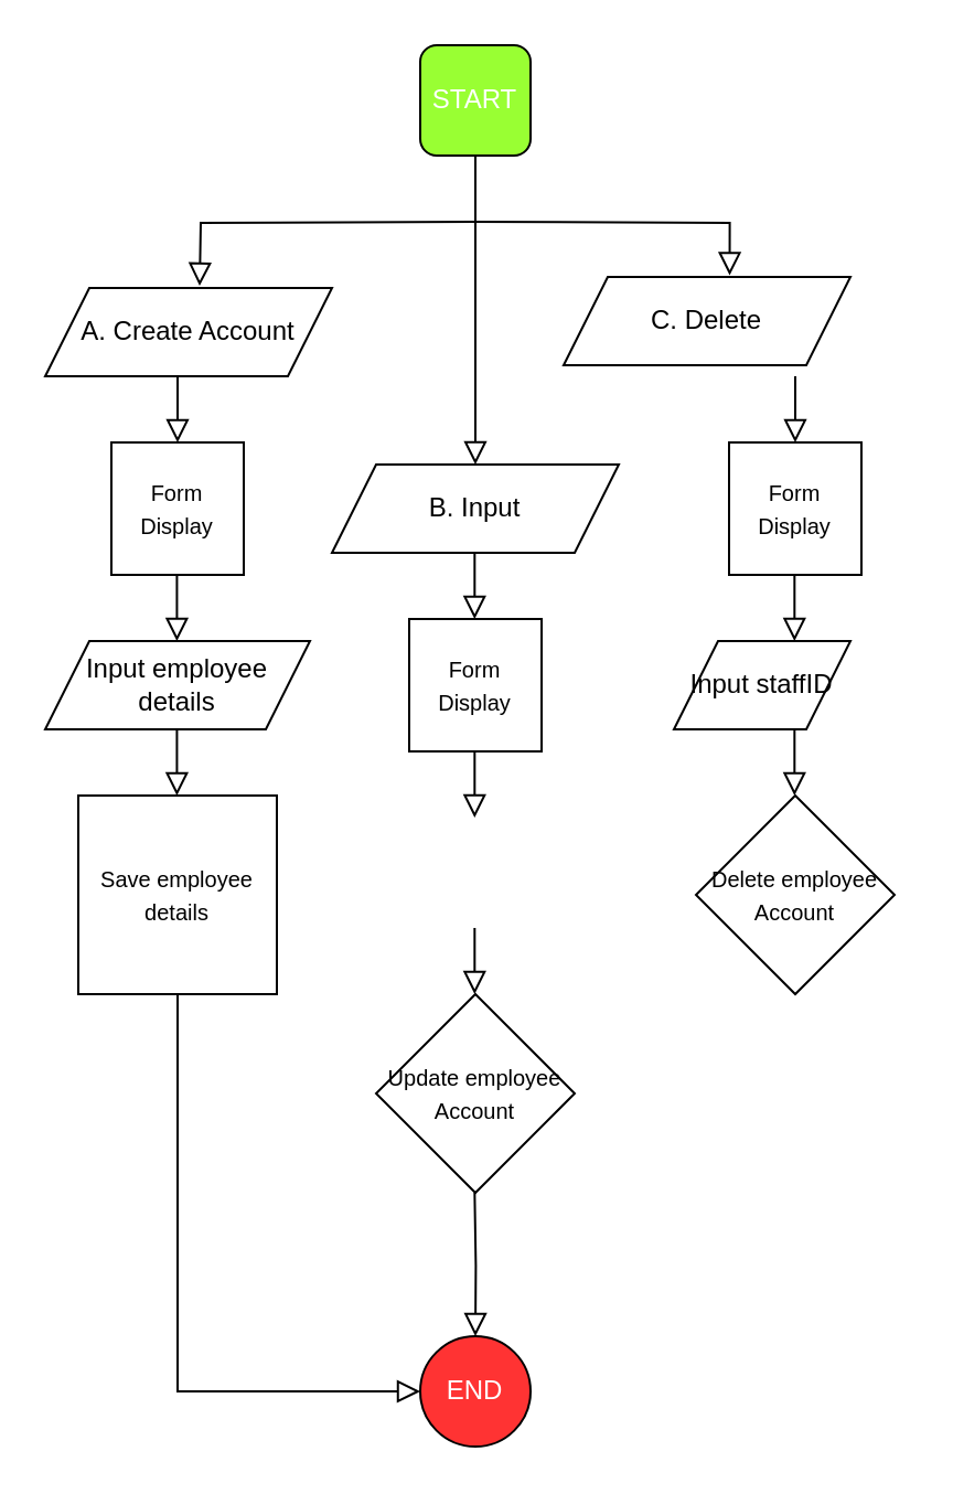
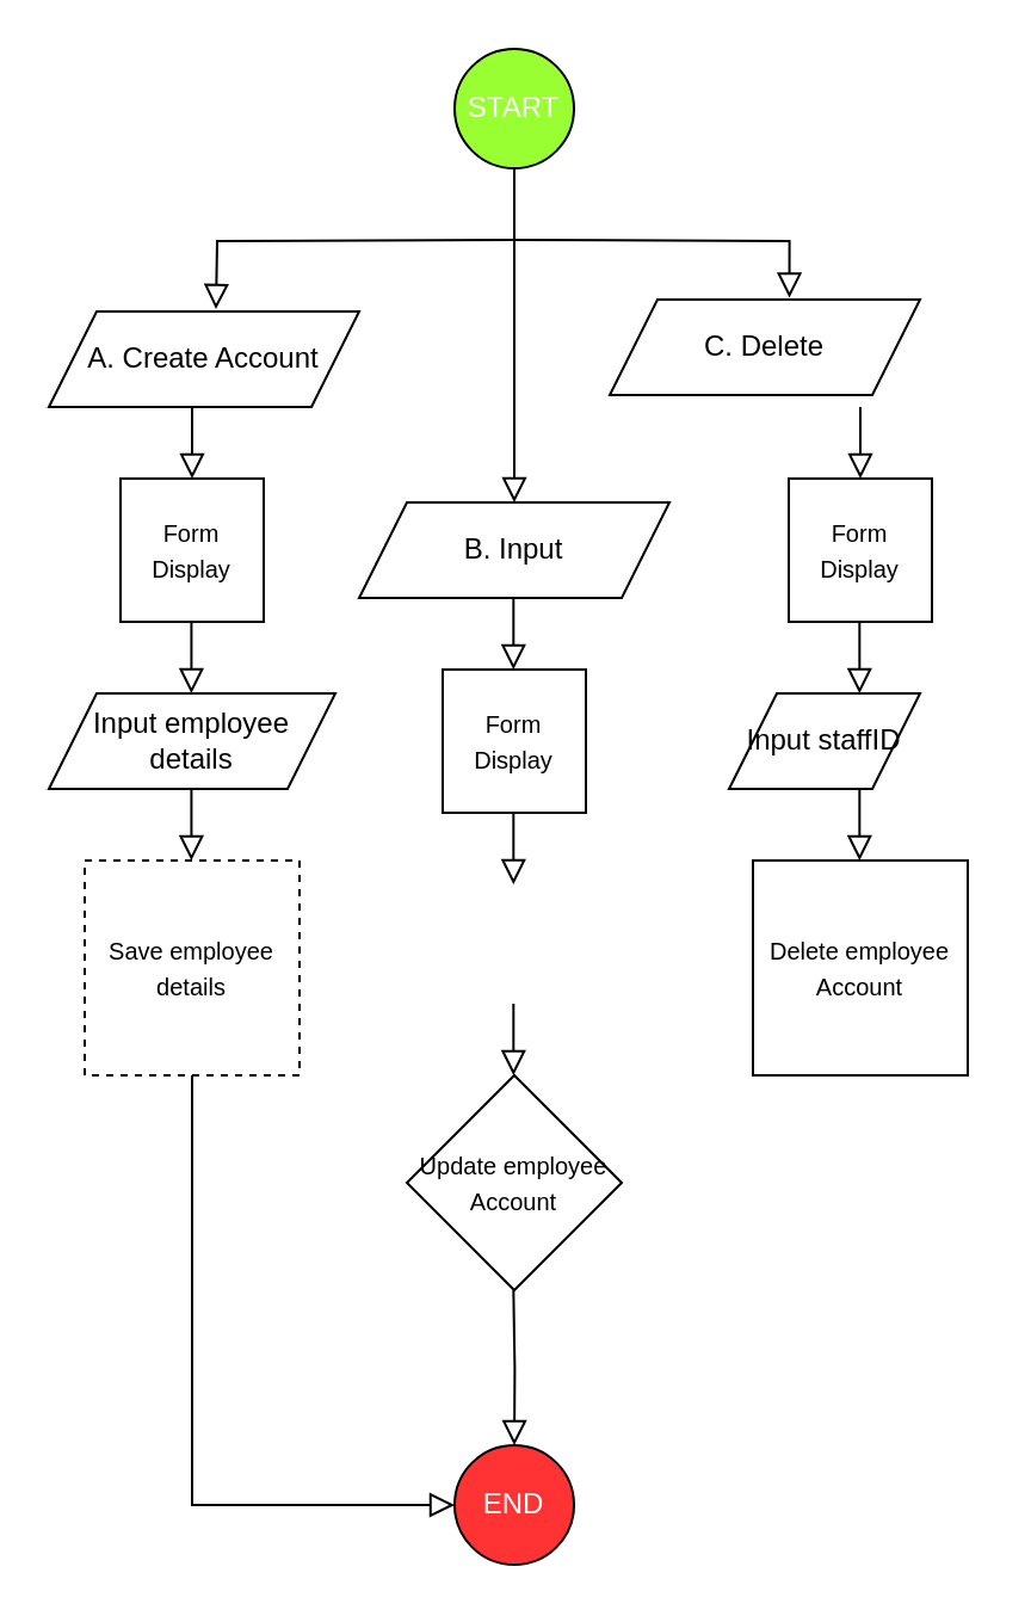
  <mxCell id="0" />
  <mxCell id="1" parent="0" />
  <mxCell id="2" value="" style="group" vertex="1" connectable="0" parent="1"><mxGeometry x="20" y="20" width="390" height="635" as="geometry" /></mxCell>
  <mxCell id="3" value="&lt;font style=&quot;color: rgb(255, 255, 255);&quot;&gt;END&lt;/font&gt;" style="ellipse;whiteSpace=wrap;html=1;aspect=fixed;fillColor=#FF3333;strokeColor=#000000;" vertex="1" parent="2"><mxGeometry x="170" y="585" width="50" height="50" as="geometry" /></mxCell>
  <mxCell id="4" value="" style="group" vertex="1" connectable="0" parent="2"><mxGeometry y="110" width="130" height="320" as="geometry" /></mxCell>
  <mxCell id="5" value="" style="rounded=0;html=1;jettySize=auto;orthogonalLoop=1;fontSize=11;endArrow=block;endFill=0;endSize=8;strokeWidth=1;shadow=0;labelBackgroundColor=none;edgeStyle=orthogonalEdgeStyle;" parent="4" edge="1"><mxGeometry relative="1" as="geometry"><mxPoint x="60" y="40" as="sourcePoint" /><mxPoint x="60" y="70" as="targetPoint" /></mxGeometry></mxCell>
  <mxCell id="6" value="&lt;font style=&quot;font-size: 10px;&quot;&gt;Form Display&lt;/font&gt;&lt;span style=&quot;color: rgba(0, 0, 0, 0); font-family: monospace; font-size: 0px; text-align: start; text-wrap-mode: nowrap;&quot;&gt;%3CmxGraphModel%3E%3Croot%3E%3CmxCell%20id%3D%220%22%2F%3E%3CmxCell%20id%3D%221%22%20parent%3D%220%22%2F%3E%3CmxCell%20id%3D%222%22%20value%3D%22B.%20Update%22%20style%3D%22shape%3Dparallelogram%3Bperimeter%3DparallelogramPerimeter%3BwhiteSpace%3Dwrap%3Bhtml%3D1%3BfixedSize%3D1%3B%22%20vertex%3D%221%22%20parent%3D%221%22%3E%3CmxGeometry%20x%3D%22140%22%20y%3D%22140%22%20width%3D%22130%22%20height%3D%2240%22%20as%3D%22geometry%22%2F%3E%3C%2FmxCell%3E%3C%2Froot%3E%3C%2FmxGraphModel%3E&lt;/span&gt;" style="whiteSpace=wrap;html=1;aspect=fixed;" vertex="1" parent="4"><mxGeometry x="30" y="70" width="60" height="60" as="geometry" /></mxCell>
  <mxCell id="7" value="" style="rounded=0;html=1;jettySize=auto;orthogonalLoop=1;fontSize=11;endArrow=block;endFill=0;endSize=8;strokeWidth=1;shadow=0;labelBackgroundColor=none;edgeStyle=orthogonalEdgeStyle;" edge="1" parent="4"><mxGeometry relative="1" as="geometry"><mxPoint x="59.71" y="130" as="sourcePoint" /><mxPoint x="59.71" y="160" as="targetPoint" /></mxGeometry></mxCell>
  <mxCell id="8" value="" style="rounded=0;html=1;jettySize=auto;orthogonalLoop=1;fontSize=11;endArrow=block;endFill=0;endSize=8;strokeWidth=1;shadow=0;labelBackgroundColor=none;edgeStyle=orthogonalEdgeStyle;" edge="1" parent="4"><mxGeometry relative="1" as="geometry"><mxPoint x="59.71" y="200" as="sourcePoint" /><mxPoint x="59.71" y="230" as="targetPoint" /></mxGeometry></mxCell>
- <mxCell id="9" value="&lt;span style=&quot;font-size: 10px;&quot;&gt;Save employee details&lt;/span&gt;" style="whiteSpace=wrap;html=1;aspect=fixed;" vertex="1" parent="4"><mxGeometry x="15" y="230" width="90" height="90" as="geometry" /></mxCell>
+ <mxCell id="9" value="&lt;span style=&quot;font-size: 10px;&quot;&gt;Save employee details&lt;/span&gt;" style="whiteSpace=wrap;html=1;aspect=fixed;dashed=1;" vertex="1" parent="4"><mxGeometry x="15" y="230" width="90" height="90" as="geometry" /></mxCell>
  <mxCell id="10" value="A. Create Account" style="shape=parallelogram;perimeter=parallelogramPerimeter;whiteSpace=wrap;html=1;fixedSize=1;" vertex="1" parent="4"><mxGeometry width="130" height="40" as="geometry" /></mxCell>
  <mxCell id="11" value="Input employee details" style="shape=parallelogram;perimeter=parallelogramPerimeter;whiteSpace=wrap;html=1;fixedSize=1;" vertex="1" parent="4"><mxGeometry y="160" width="120" height="40" as="geometry" /></mxCell>
  <mxCell id="12" value="" style="rounded=0;html=1;jettySize=auto;orthogonalLoop=1;fontSize=11;endArrow=block;endFill=0;endSize=8;strokeWidth=1;shadow=0;labelBackgroundColor=none;edgeStyle=orthogonalEdgeStyle;entryX=0.579;entryY=-0.018;entryDx=0;entryDy=0;entryPerimeter=0;" edge="1" parent="2" target="14"><mxGeometry relative="1" as="geometry"><mxPoint x="190" y="80" as="sourcePoint" /><mxPoint x="490" y="120" as="targetPoint" /></mxGeometry></mxCell>
  <mxCell id="13" value="B. Input" style="shape=parallelogram;perimeter=parallelogramPerimeter;whiteSpace=wrap;html=1;fixedSize=1;" vertex="1" parent="2"><mxGeometry x="130" y="190" width="130" height="40" as="geometry" /></mxCell>
  <mxCell id="14" value="C. Delete" style="shape=parallelogram;perimeter=parallelogramPerimeter;whiteSpace=wrap;html=1;fixedSize=1;" vertex="1" parent="2"><mxGeometry x="235" y="105" width="130" height="40" as="geometry" /></mxCell>
  <mxCell id="15" value="&lt;font style=&quot;font-size: 10px;&quot;&gt;Form Display&lt;/font&gt;&lt;span style=&quot;color: rgba(0, 0, 0, 0); font-family: monospace; font-size: 0px; text-align: start; text-wrap-mode: nowrap;&quot;&gt;%3CmxGraphModel%3E%3Croot%3E%3CmxCell%20id%3D%220%22%2F%3E%3CmxCell%20id%3D%221%22%20parent%3D%220%22%2F%3E%3CmxCell%20id%3D%222%22%20value%3D%22B.%20Update%22%20style%3D%22shape%3Dparallelogram%3Bperimeter%3DparallelogramPerimeter%3BwhiteSpace%3Dwrap%3Bhtml%3D1%3BfixedSize%3D1%3B%22%20vertex%3D%221%22%20parent%3D%221%22%3E%3CmxGeometry%20x%3D%22140%22%20y%3D%22140%22%20width%3D%22130%22%20height%3D%2240%22%20as%3D%22geometry%22%2F%3E%3C%2FmxCell%3E%3C%2Froot%3E%3C%2FmxGraphModel%3E&lt;/span&gt;" style="whiteSpace=wrap;html=1;aspect=fixed;" vertex="1" parent="2"><mxGeometry x="165" y="260" width="60" height="60" as="geometry" /></mxCell>
  <mxCell id="16" value="&lt;span style=&quot;font-size: 10px;&quot;&gt;Update employee Account&lt;/span&gt;" style="rhombus;whiteSpace=wrap;html=1;aspect=fixed;" vertex="1" parent="2"><mxGeometry x="150" y="430" width="90" height="90" as="geometry" /></mxCell>
  <mxCell id="17" value="" style="rounded=0;html=1;jettySize=auto;orthogonalLoop=1;fontSize=11;endArrow=block;endFill=0;endSize=8;strokeWidth=1;shadow=0;labelBackgroundColor=none;edgeStyle=orthogonalEdgeStyle;" edge="1" parent="2"><mxGeometry relative="1" as="geometry"><mxPoint x="194.66" y="230" as="sourcePoint" /><mxPoint x="194.66" y="260" as="targetPoint" /></mxGeometry></mxCell>
  <mxCell id="18" value="" style="rounded=0;html=1;jettySize=auto;orthogonalLoop=1;fontSize=11;endArrow=block;endFill=0;endSize=8;strokeWidth=1;shadow=0;labelBackgroundColor=none;edgeStyle=orthogonalEdgeStyle;" edge="1" parent="2"><mxGeometry relative="1" as="geometry"><mxPoint x="194.66" y="320" as="sourcePoint" /><mxPoint x="194.66" y="350" as="targetPoint" /></mxGeometry></mxCell>
  <mxCell id="19" value="" style="rounded=0;html=1;jettySize=auto;orthogonalLoop=1;fontSize=11;endArrow=block;endFill=0;endSize=8;strokeWidth=1;shadow=0;labelBackgroundColor=none;edgeStyle=orthogonalEdgeStyle;" edge="1" parent="2"><mxGeometry relative="1" as="geometry"><mxPoint x="194.66" y="400" as="sourcePoint" /><mxPoint x="194.66" y="430" as="targetPoint" /></mxGeometry></mxCell>
  <mxCell id="20" value="" style="rounded=0;html=1;jettySize=auto;orthogonalLoop=1;fontSize=11;endArrow=block;endFill=0;endSize=8;strokeWidth=1;shadow=0;labelBackgroundColor=none;edgeStyle=orthogonalEdgeStyle;entryX=0.5;entryY=0;entryDx=0;entryDy=0;" edge="1" parent="2" target="3"><mxGeometry relative="1" as="geometry"><mxPoint x="194.66" y="520" as="sourcePoint" /><mxPoint x="194.66" y="550" as="targetPoint" /></mxGeometry></mxCell>
  <mxCell id="21" value="&lt;font style=&quot;font-size: 10px;&quot;&gt;Form Display&lt;/font&gt;&lt;span style=&quot;color: rgba(0, 0, 0, 0); font-family: monospace; font-size: 0px; text-align: start; text-wrap-mode: nowrap;&quot;&gt;%3CmxGraphModel%3E%3Croot%3E%3CmxCell%20id%3D%220%22%2F%3E%3CmxCell%20id%3D%221%22%20parent%3D%220%22%2F%3E%3CmxCell%20id%3D%222%22%20value%3D%22B.%20Update%22%20style%3D%22shape%3Dparallelogram%3Bperimeter%3DparallelogramPerimeter%3BwhiteSpace%3Dwrap%3Bhtml%3D1%3BfixedSize%3D1%3B%22%20vertex%3D%221%22%20parent%3D%221%22%3E%3CmxGeometry%20x%3D%22140%22%20y%3D%22140%22%20width%3D%22130%22%20height%3D%2240%22%20as%3D%22geometry%22%2F%3E%3C%2FmxCell%3E%3C%2Froot%3E%3C%2FmxGraphModel%3E&lt;/span&gt;" style="whiteSpace=wrap;html=1;aspect=fixed;" vertex="1" parent="2"><mxGeometry x="310" y="180" width="60" height="60" as="geometry" /></mxCell>
  <mxCell id="22" value="" style="rounded=0;html=1;jettySize=auto;orthogonalLoop=1;fontSize=11;endArrow=block;endFill=0;endSize=8;strokeWidth=1;shadow=0;labelBackgroundColor=none;edgeStyle=orthogonalEdgeStyle;" edge="1" parent="2"><mxGeometry relative="1" as="geometry"><mxPoint x="340" y="150" as="sourcePoint" /><mxPoint x="340" y="180" as="targetPoint" /></mxGeometry></mxCell>
  <mxCell id="23" value="Input staffID" style="shape=parallelogram;perimeter=parallelogramPerimeter;whiteSpace=wrap;html=1;fixedSize=1;" vertex="1" parent="2"><mxGeometry x="285" y="270" width="80" height="40" as="geometry" /></mxCell>
  <mxCell id="24" value="" style="rounded=0;html=1;jettySize=auto;orthogonalLoop=1;fontSize=11;endArrow=block;endFill=0;endSize=8;strokeWidth=1;shadow=0;labelBackgroundColor=none;edgeStyle=orthogonalEdgeStyle;" edge="1" parent="2"><mxGeometry relative="1" as="geometry"><mxPoint x="339.66" y="240" as="sourcePoint" /><mxPoint x="339.66" y="270" as="targetPoint" /></mxGeometry></mxCell>
  <mxCell id="25" value="" style="rounded=0;html=1;jettySize=auto;orthogonalLoop=1;fontSize=11;endArrow=block;endFill=0;endSize=8;strokeWidth=1;shadow=0;labelBackgroundColor=none;edgeStyle=orthogonalEdgeStyle;" edge="1" parent="2"><mxGeometry relative="1" as="geometry"><mxPoint x="339.66" y="310" as="sourcePoint" /><mxPoint x="339.66" y="340" as="targetPoint" /></mxGeometry></mxCell>
- <mxCell id="26" value="&lt;span style=&quot;font-size: 10px;&quot;&gt;Delete employee Account&lt;/span&gt;" style="rhombus;whiteSpace=wrap;html=1;aspect=fixed;" vertex="1" parent="2"><mxGeometry x="295" y="340" width="90" height="90" as="geometry" /></mxCell>
+ <mxCell id="26" value="&lt;span style=&quot;font-size: 10px;&quot;&gt;Delete employee Account&lt;/span&gt;" style="whiteSpace=wrap;html=1;aspect=fixed;" vertex="1" parent="2"><mxGeometry x="295" y="340" width="90" height="90" as="geometry" /></mxCell>
  <mxCell id="27" value="" style="rounded=0;html=1;jettySize=auto;orthogonalLoop=1;fontSize=11;endArrow=block;endFill=0;endSize=8;strokeWidth=1;shadow=0;labelBackgroundColor=none;edgeStyle=orthogonalEdgeStyle;entryX=0;entryY=0.5;entryDx=0;entryDy=0;exitX=0.5;exitY=1;exitDx=0;exitDy=0;" edge="1" parent="2" target="3"><mxGeometry relative="1" as="geometry"><mxPoint x="60" y="430" as="sourcePoint" /><mxPoint x="-60" y="610" as="targetPoint" /><Array as="points"><mxPoint x="60" y="610" /></Array></mxGeometry></mxCell>
- <mxCell id="28" value="&lt;font style=&quot;color: rgb(255, 255, 255);&quot;&gt;START&lt;/font&gt;" style="whiteSpace=wrap;html=1;aspect=fixed;fillColor=#99FF33;rounded=1;" vertex="1" parent="2"><mxGeometry x="170" width="50" height="50" as="geometry" /></mxCell>
+ <mxCell id="28" value="&lt;font style=&quot;color: rgb(255, 255, 255);&quot;&gt;START&lt;/font&gt;" style="ellipse;whiteSpace=wrap;html=1;aspect=fixed;fillColor=#99FF33;" vertex="1" parent="2"><mxGeometry x="170" width="50" height="50" as="geometry" /></mxCell>
  <mxCell id="29" value="" style="rounded=0;html=1;jettySize=auto;orthogonalLoop=1;fontSize=11;endArrow=block;endFill=0;endSize=8;strokeWidth=1;shadow=0;labelBackgroundColor=none;edgeStyle=orthogonalEdgeStyle;" edge="1" parent="2"><mxGeometry relative="1" as="geometry"><mxPoint x="195" y="50" as="sourcePoint" /><mxPoint x="195" y="190" as="targetPoint" /></mxGeometry></mxCell>
  <mxCell id="30" value="" style="rounded=0;html=1;jettySize=auto;orthogonalLoop=1;fontSize=11;endArrow=block;endFill=0;endSize=8;strokeWidth=1;shadow=0;labelBackgroundColor=none;edgeStyle=orthogonalEdgeStyle;entryX=0.5;entryY=0;entryDx=0;entryDy=0;" edge="1" parent="2"><mxGeometry relative="1" as="geometry"><mxPoint x="195" y="80" as="sourcePoint" /><mxPoint x="70" y="109" as="targetPoint" /></mxGeometry></mxCell>
